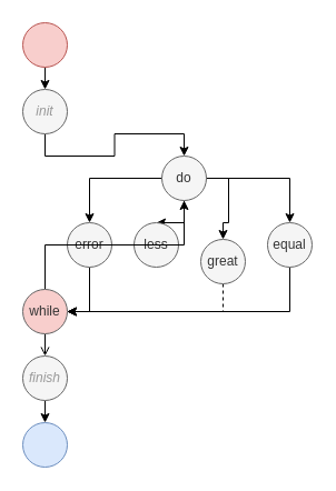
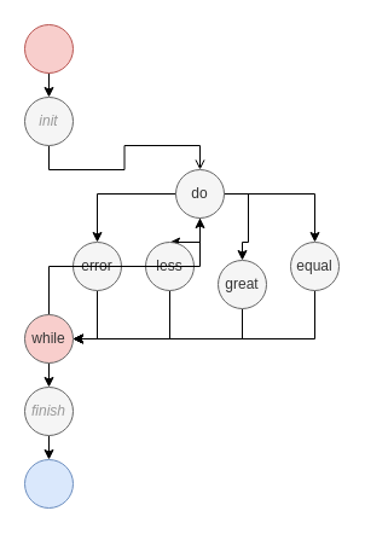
  <mxCell id="0" />
  <mxCell id="1" parent="0" />
  <mxCell id="2" style="edgeStyle=orthogonalEdgeStyle;rounded=0;orthogonalLoop=1;jettySize=auto;html=1;exitX=0.5;exitY=1;exitDx=0;exitDy=0;entryX=0.5;entryY=0;entryDx=0;entryDy=0;" edge="1" parent="1" source="3" target="5"><mxGeometry relative="1" as="geometry" /></mxCell>
  <mxCell id="3" value="" style="ellipse;whiteSpace=wrap;html=1;aspect=fixed;fillColor=#f8cecc;strokeColor=#b85450;" vertex="1" parent="1"><mxGeometry x="20" y="20" width="40" height="40" as="geometry" /></mxCell>
- <mxCell id="4" style="edgeStyle=orthogonalEdgeStyle;rounded=0;orthogonalLoop=1;jettySize=auto;html=1;exitX=0.5;exitY=1;exitDx=0;exitDy=0;entryX=0.5;entryY=0;entryDx=0;entryDy=0;" edge="1" parent="1" source="5" target="10"><mxGeometry relative="1" as="geometry" /></mxCell>
+ <mxCell id="4" style="edgeStyle=orthogonalEdgeStyle;rounded=0;orthogonalLoop=1;jettySize=auto;html=1;exitX=0.5;exitY=1;exitDx=0;exitDy=0;entryX=0.5;entryY=0;entryDx=0;entryDy=0;endArrow=open;" edge="1" parent="1" source="5" target="10"><mxGeometry relative="1" as="geometry" /></mxCell>
  <mxCell id="5" value="&lt;i style=&quot;color: rgb(153, 153, 153);&quot;&gt;init&lt;/i&gt;" style="ellipse;whiteSpace=wrap;html=1;aspect=fixed;fillColor=#f5f5f5;fontColor=#333333;strokeColor=#666666;" vertex="1" parent="1"><mxGeometry x="20" y="80" width="40" height="40" as="geometry" /></mxCell>
  <mxCell id="6" style="edgeStyle=orthogonalEdgeStyle;rounded=0;orthogonalLoop=1;jettySize=auto;html=1;entryX=0.5;entryY=0;entryDx=0;entryDy=0;" edge="1" parent="1" source="10" target="14"><mxGeometry relative="1" as="geometry" /></mxCell>
  <mxCell id="7" style="edgeStyle=orthogonalEdgeStyle;rounded=0;orthogonalLoop=1;jettySize=auto;html=1;exitX=1;exitY=0.5;exitDx=0;exitDy=0;entryX=0.5;entryY=0;entryDx=0;entryDy=0;" edge="1" parent="1" source="10" target="16"><mxGeometry relative="1" as="geometry" /></mxCell>
  <mxCell id="8" style="edgeStyle=orthogonalEdgeStyle;rounded=0;orthogonalLoop=1;jettySize=auto;html=1;exitX=1;exitY=0.5;exitDx=0;exitDy=0;entryX=0.5;entryY=0;entryDx=0;entryDy=0;" edge="1" parent="1" source="10" target="18"><mxGeometry relative="1" as="geometry" /></mxCell>
  <mxCell id="9" style="edgeStyle=orthogonalEdgeStyle;rounded=0;orthogonalLoop=1;jettySize=auto;html=1;exitX=1;exitY=0.5;exitDx=0;exitDy=0;entryX=0.5;entryY=0;entryDx=0;entryDy=0;" edge="1" parent="1" source="10" target="12"><mxGeometry relative="1" as="geometry"><Array as="points"><mxPoint x="80" y="160" /></Array></mxGeometry></mxCell>
  <mxCell id="10" value="do" style="ellipse;whiteSpace=wrap;html=1;aspect=fixed;fillColor=#f5f5f5;fontColor=#333333;strokeColor=#666666;" vertex="1" parent="1"><mxGeometry x="145" y="140" width="40" height="40" as="geometry" /></mxCell>
  <mxCell id="11" style="edgeStyle=orthogonalEdgeStyle;rounded=0;orthogonalLoop=1;jettySize=auto;html=1;entryX=1;entryY=0.5;entryDx=0;entryDy=0;" edge="1" parent="1" source="12" target="21"><mxGeometry relative="1" as="geometry" /></mxCell>
  <mxCell id="12" value="error" style="ellipse;whiteSpace=wrap;html=1;aspect=fixed;fillColor=#f5f5f5;fontColor=#333333;strokeColor=#666666;" vertex="1" parent="1"><mxGeometry x="60" y="200" width="40" height="40" as="geometry" /></mxCell>
+ <mxCell id="13" style="edgeStyle=orthogonalEdgeStyle;rounded=0;orthogonalLoop=1;jettySize=auto;html=1;exitX=0.5;exitY=1;exitDx=0;exitDy=0;entryX=1;entryY=0.5;entryDx=0;entryDy=0;" edge="1" parent="1" source="14" target="21"><mxGeometry relative="1" as="geometry" /></mxCell>
  <mxCell id="14" value="less" style="ellipse;whiteSpace=wrap;html=1;aspect=fixed;fillColor=#f5f5f5;fontColor=#333333;strokeColor=#666666;" vertex="1" parent="1"><mxGeometry x="120" y="200" width="40" height="40" as="geometry" /></mxCell>
- <mxCell id="15" style="edgeStyle=orthogonalEdgeStyle;rounded=0;orthogonalLoop=1;jettySize=auto;html=1;exitX=0.5;exitY=1;exitDx=0;exitDy=0;entryX=1;entryY=0.5;entryDx=0;entryDy=0;dashed=1;" edge="1" parent="1" source="16" target="21"><mxGeometry relative="1" as="geometry" /></mxCell>
+ <mxCell id="15" style="edgeStyle=orthogonalEdgeStyle;rounded=0;orthogonalLoop=1;jettySize=auto;html=1;exitX=0.5;exitY=1;exitDx=0;exitDy=0;entryX=1;entryY=0.5;entryDx=0;entryDy=0;" edge="1" parent="1" source="16" target="21"><mxGeometry relative="1" as="geometry" /></mxCell>
  <mxCell id="16" value="great" style="ellipse;whiteSpace=wrap;html=1;aspect=fixed;fillColor=#f5f5f5;fontColor=#333333;strokeColor=#666666;" vertex="1" parent="1"><mxGeometry x="180" y="215" width="40" height="40" as="geometry" /></mxCell>
  <mxCell id="17" style="edgeStyle=orthogonalEdgeStyle;rounded=0;orthogonalLoop=1;jettySize=auto;html=1;exitX=0.5;exitY=1;exitDx=0;exitDy=0;entryX=1;entryY=0.5;entryDx=0;entryDy=0;" edge="1" parent="1" source="18" target="21"><mxGeometry relative="1" as="geometry" /></mxCell>
  <mxCell id="18" value="equal" style="ellipse;whiteSpace=wrap;html=1;aspect=fixed;fillColor=#f5f5f5;fontColor=#333333;strokeColor=#666666;" vertex="1" parent="1"><mxGeometry x="240" y="200" width="40" height="40" as="geometry" /></mxCell>
- <mxCell id="19" style="edgeStyle=orthogonalEdgeStyle;rounded=0;orthogonalLoop=1;jettySize=auto;html=1;exitX=0.5;exitY=1;exitDx=0;exitDy=0;entryX=0.5;entryY=0;entryDx=0;entryDy=0;endArrow=open;" edge="1" parent="1" source="21" target="23"><mxGeometry relative="1" as="geometry" /></mxCell>
+ <mxCell id="19" style="edgeStyle=orthogonalEdgeStyle;rounded=0;orthogonalLoop=1;jettySize=auto;html=1;exitX=0.5;exitY=1;exitDx=0;exitDy=0;entryX=0.5;entryY=0;entryDx=0;entryDy=0;" edge="1" parent="1" source="21" target="23"><mxGeometry relative="1" as="geometry" /></mxCell>
  <mxCell id="20" style="edgeStyle=orthogonalEdgeStyle;rounded=0;orthogonalLoop=1;jettySize=auto;html=1;exitX=0.5;exitY=0;exitDx=0;exitDy=0;entryX=0.5;entryY=1;entryDx=0;entryDy=0;" edge="1" parent="1" source="21" target="10"><mxGeometry relative="1" as="geometry" /></mxCell>
  <mxCell id="21" value="while" style="ellipse;whiteSpace=wrap;html=1;aspect=fixed;fillColor=#f8cecc;fontColor=#333333;strokeColor=#666666;" vertex="1" parent="1"><mxGeometry x="20" y="260" width="40" height="40" as="geometry" /></mxCell>
  <mxCell id="22" style="edgeStyle=orthogonalEdgeStyle;rounded=0;orthogonalLoop=1;jettySize=auto;html=1;exitX=0.5;exitY=1;exitDx=0;exitDy=0;entryX=0.5;entryY=0;entryDx=0;entryDy=0;" edge="1" parent="1" source="23" target="24"><mxGeometry relative="1" as="geometry" /></mxCell>
  <mxCell id="23" value="&lt;i&gt;&lt;span style=&quot;color: rgb(153, 153, 153);&quot;&gt;finish&lt;/span&gt;&lt;/i&gt;" style="ellipse;whiteSpace=wrap;html=1;aspect=fixed;fillColor=#f5f5f5;fontColor=#333333;strokeColor=#666666;" vertex="1" parent="1"><mxGeometry x="20" y="320" width="40" height="40" as="geometry" /></mxCell>
  <mxCell id="24" value="" style="ellipse;whiteSpace=wrap;html=1;aspect=fixed;fillColor=#dae8fc;strokeColor=#6c8ebf;" vertex="1" parent="1"><mxGeometry x="20" y="380" width="40" height="40" as="geometry" /></mxCell>
